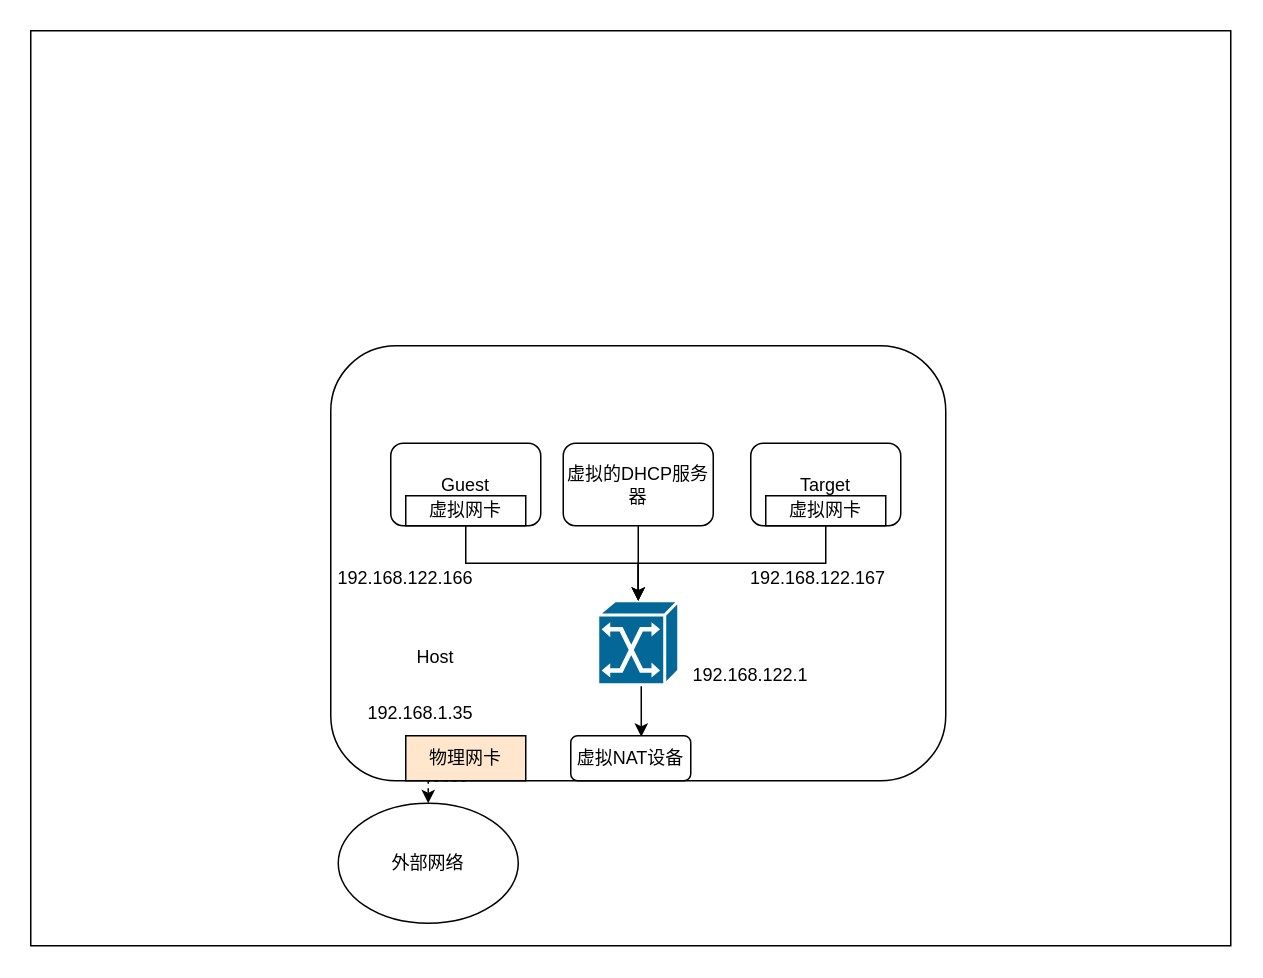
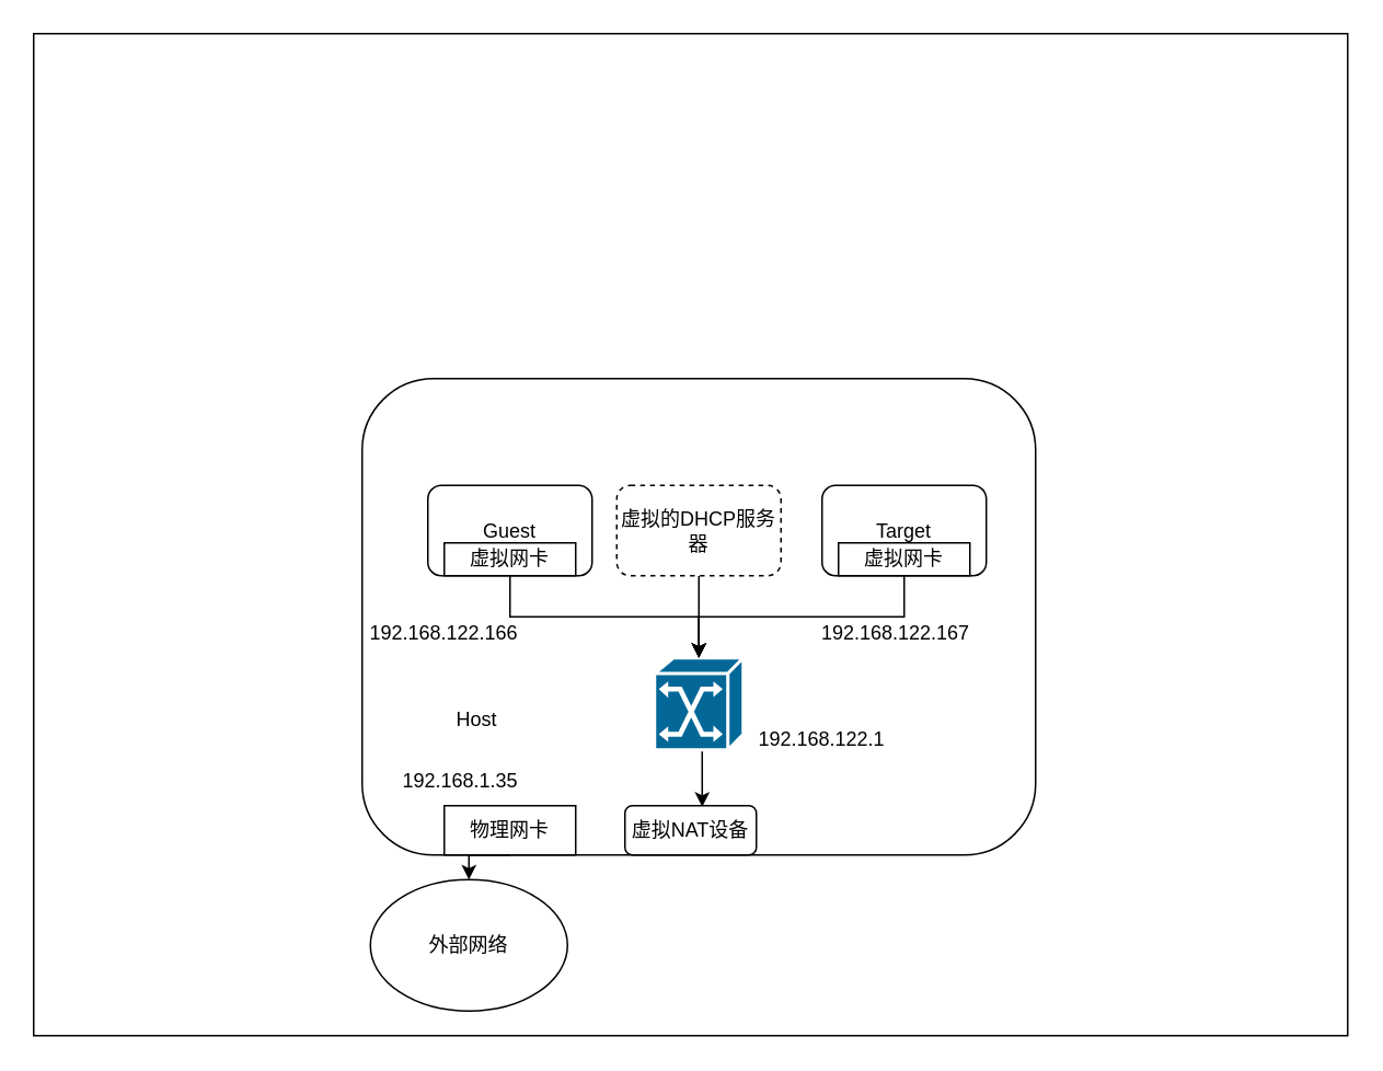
  <mxCell id="0" />
  <mxCell id="1" parent="0" />
  <mxCell id="2" value="" style="rounded=0;whiteSpace=wrap;html=1;" vertex="1" parent="1"><mxGeometry x="20" y="20" width="800" height="610" as="geometry" /></mxCell>
  <mxCell id="3" value="" style="rounded=1;whiteSpace=wrap;html=1;" vertex="1" parent="1"><mxGeometry x="220" y="230" width="410" height="290" as="geometry" /></mxCell>
  <mxCell id="4" style="edgeStyle=orthogonalEdgeStyle;rounded=0;orthogonalLoop=1;jettySize=auto;html=1;exitX=0.5;exitY=1;exitDx=0;exitDy=0;exitPerimeter=0;entryX=0.588;entryY=0.022;entryDx=0;entryDy=0;entryPerimeter=0;" edge="1" parent="1" source="5" target="14"><mxGeometry relative="1" as="geometry" /></mxCell>
  <mxCell id="5" value="" style="shape=mxgraph.cisco.switches.atm_switch;sketch=0;html=1;pointerEvents=1;dashed=0;fillColor=#036897;strokeColor=#ffffff;strokeWidth=2;verticalLabelPosition=bottom;verticalAlign=top;align=center;outlineConnect=0;" vertex="1" parent="1"><mxGeometry x="398" y="400" width="54" height="56" as="geometry" /></mxCell>
  <mxCell id="6" style="edgeStyle=orthogonalEdgeStyle;rounded=0;orthogonalLoop=1;jettySize=auto;html=1;exitX=0.5;exitY=1;exitDx=0;exitDy=0;" edge="1" parent="1" source="7" target="5"><mxGeometry relative="1" as="geometry" /></mxCell>
  <mxCell id="7" value="Guest" style="rounded=1;whiteSpace=wrap;html=1;" vertex="1" parent="1"><mxGeometry x="260" y="295" width="100" height="55" as="geometry" /></mxCell>
  <mxCell id="8" style="edgeStyle=orthogonalEdgeStyle;rounded=0;orthogonalLoop=1;jettySize=auto;html=1;exitX=0.5;exitY=1;exitDx=0;exitDy=0;entryX=0.5;entryY=0;entryDx=0;entryDy=0;entryPerimeter=0;" edge="1" parent="1" source="9" target="5"><mxGeometry relative="1" as="geometry" /></mxCell>
- <mxCell id="9" value="虚拟的DHCP服务器" style="rounded=1;whiteSpace=wrap;html=1;" vertex="1" parent="1"><mxGeometry x="375" y="295" width="100" height="55" as="geometry" /></mxCell>
+ <mxCell id="9" value="虚拟的DHCP服务器" style="rounded=1;whiteSpace=wrap;html=1;dashed=1;" vertex="1" parent="1"><mxGeometry x="375" y="295" width="100" height="55" as="geometry" /></mxCell>
  <mxCell id="10" style="edgeStyle=orthogonalEdgeStyle;rounded=0;orthogonalLoop=1;jettySize=auto;html=1;exitX=0.5;exitY=1;exitDx=0;exitDy=0;" edge="1" parent="1" source="11" target="5"><mxGeometry relative="1" as="geometry" /></mxCell>
  <mxCell id="11" value="Target" style="rounded=1;whiteSpace=wrap;html=1;" vertex="1" parent="1"><mxGeometry x="500" y="295" width="100" height="55" as="geometry" /></mxCell>
- <mxCell id="12" style="edgeStyle=orthogonalEdgeStyle;rounded=0;orthogonalLoop=1;jettySize=auto;html=1;exitX=0.5;exitY=1;exitDx=0;exitDy=0;entryX=0.5;entryY=0;entryDx=0;entryDy=0;dashed=1;" edge="1" parent="1" source="13" target="18"><mxGeometry relative="1" as="geometry" /></mxCell>
- <mxCell id="13" value="物理网卡" style="rounded=0;whiteSpace=wrap;html=1;fillColor=#ffe6cc;" vertex="1" parent="1"><mxGeometry x="270" y="490" width="80" height="30" as="geometry" /></mxCell>
+ <mxCell id="12" style="edgeStyle=orthogonalEdgeStyle;rounded=0;orthogonalLoop=1;jettySize=auto;html=1;exitX=0.5;exitY=1;exitDx=0;exitDy=0;entryX=0.5;entryY=0;entryDx=0;entryDy=0;" edge="1" parent="1" source="13" target="18"><mxGeometry relative="1" as="geometry" /></mxCell>
+ <mxCell id="13" value="物理网卡" style="rounded=0;whiteSpace=wrap;html=1;" vertex="1" parent="1"><mxGeometry x="270" y="490" width="80" height="30" as="geometry" /></mxCell>
  <mxCell id="14" value="虚拟NAT设备" style="whiteSpace=wrap;html=1;rounded=1;" vertex="1" parent="1"><mxGeometry x="380" y="490" width="80" height="30" as="geometry" /></mxCell>
  <mxCell id="15" value="Host" style="text;html=1;strokeColor=none;fillColor=none;align=center;verticalAlign=middle;whiteSpace=wrap;rounded=0;" vertex="1" parent="1"><mxGeometry x="260" y="423" width="60" height="30" as="geometry" /></mxCell>
  <mxCell id="16" value="虚拟网卡" style="rounded=0;whiteSpace=wrap;html=1;" vertex="1" parent="1"><mxGeometry x="270" y="330" width="80" height="20" as="geometry" /></mxCell>
  <mxCell id="17" value="虚拟网卡" style="rounded=0;whiteSpace=wrap;html=1;" vertex="1" parent="1"><mxGeometry x="510" y="330" width="80" height="20" as="geometry" /></mxCell>
  <mxCell id="18" value="外部网络" style="ellipse;whiteSpace=wrap;html=1;" vertex="1" parent="1"><mxGeometry x="225" y="535" width="120" height="80" as="geometry" /></mxCell>
  <mxCell id="19" style="edgeStyle=orthogonalEdgeStyle;rounded=0;orthogonalLoop=1;jettySize=auto;html=1;exitX=0.5;exitY=1;exitDx=0;exitDy=0;exitPerimeter=0;" edge="1" parent="1" source="5" target="5"><mxGeometry relative="1" as="geometry" /></mxCell>
  <mxCell id="20" value="192.168.122.166" style="text;html=1;strokeColor=none;fillColor=none;align=center;verticalAlign=middle;whiteSpace=wrap;rounded=0;" vertex="1" parent="1"><mxGeometry x="240" y="370" width="60" height="30" as="geometry" /></mxCell>
  <mxCell id="21" value="192.168.122.167" style="text;html=1;strokeColor=none;fillColor=none;align=center;verticalAlign=middle;whiteSpace=wrap;rounded=0;" vertex="1" parent="1"><mxGeometry x="515" y="370" width="60" height="30" as="geometry" /></mxCell>
  <mxCell id="22" value="192.168.1.35" style="text;html=1;strokeColor=none;fillColor=none;align=center;verticalAlign=middle;whiteSpace=wrap;rounded=0;" vertex="1" parent="1"><mxGeometry x="250" y="460" width="60" height="30" as="geometry" /></mxCell>
  <mxCell id="23" value="192.168.122.1" style="text;html=1;strokeColor=none;fillColor=none;align=center;verticalAlign=middle;whiteSpace=wrap;rounded=0;" vertex="1" parent="1"><mxGeometry x="470" y="435" width="60" height="30" as="geometry" /></mxCell>
